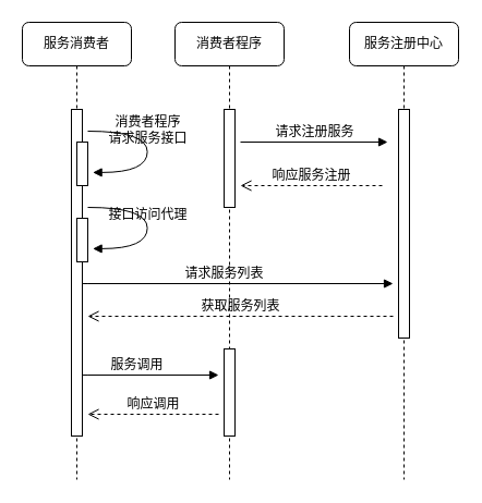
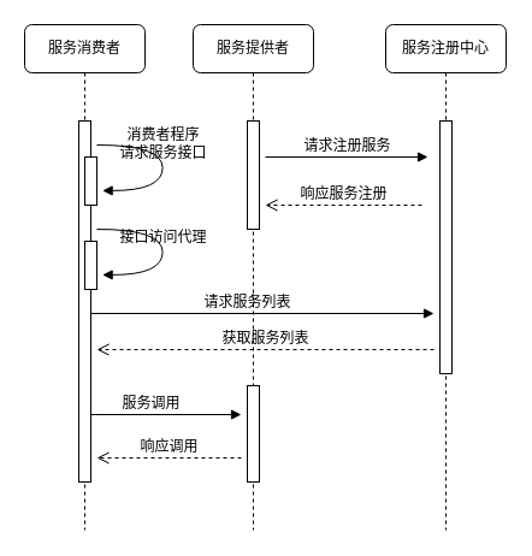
  <mxCell id="0" />
  <mxCell id="1" parent="0" />
- <mxCell id="2" value="消费者程序" style="shape=umlLifeline;perimeter=lifelinePerimeter;whiteSpace=wrap;html=1;container=1;collapsible=0;recursiveResize=0;outlineConnect=0;rounded=1;shadow=0;comic=0;labelBackgroundColor=none;strokeWidth=1;fontFamily=Verdana;fontSize=12;align=center;" parent="1" vertex="1"><mxGeometry x="160" y="20" width="100" height="420" as="geometry" /></mxCell>
+ <mxCell id="2" value="服务提供者" style="shape=umlLifeline;perimeter=lifelinePerimeter;whiteSpace=wrap;html=1;container=1;collapsible=0;recursiveResize=0;outlineConnect=0;rounded=1;shadow=0;comic=0;labelBackgroundColor=none;strokeWidth=1;fontFamily=Verdana;fontSize=12;align=center;" parent="1" vertex="1"><mxGeometry x="160" y="20" width="100" height="420" as="geometry" /></mxCell>
  <mxCell id="3" value="" style="html=1;points=[];perimeter=orthogonalPerimeter;rounded=0;shadow=0;comic=0;labelBackgroundColor=none;strokeWidth=1;fontFamily=Verdana;fontSize=12;align=center;" vertex="1" parent="2"><mxGeometry x="45" y="80" width="10" height="90" as="geometry" /></mxCell>
  <mxCell id="4" value="" style="html=1;points=[];perimeter=orthogonalPerimeter;rounded=0;shadow=0;comic=0;labelBackgroundColor=none;strokeWidth=1;fontFamily=Verdana;fontSize=12;align=center;" vertex="1" parent="2"><mxGeometry x="45" y="300" width="10" height="80" as="geometry" /></mxCell>
  <mxCell id="5" value="服务注册中心" style="shape=umlLifeline;perimeter=lifelinePerimeter;whiteSpace=wrap;html=1;container=1;collapsible=0;recursiveResize=0;outlineConnect=0;rounded=1;shadow=0;comic=0;labelBackgroundColor=none;strokeWidth=1;fontFamily=Verdana;fontSize=12;align=center;" parent="1" vertex="1"><mxGeometry x="320" y="20" width="100" height="420" as="geometry" /></mxCell>
  <mxCell id="6" value="" style="html=1;points=[];perimeter=orthogonalPerimeter;rounded=0;shadow=0;comic=0;labelBackgroundColor=none;strokeWidth=1;fontFamily=Verdana;fontSize=12;align=center;" parent="5" vertex="1"><mxGeometry x="45" y="80" width="10" height="210" as="geometry" /></mxCell>
  <mxCell id="7" value="服务消费者" style="shape=umlLifeline;perimeter=lifelinePerimeter;whiteSpace=wrap;html=1;container=1;collapsible=0;recursiveResize=0;outlineConnect=0;rounded=1;shadow=0;comic=0;labelBackgroundColor=none;strokeWidth=1;fontFamily=Verdana;fontSize=12;align=center;" parent="1" vertex="1"><mxGeometry x="20" y="20" width="100" height="420" as="geometry" /></mxCell>
  <mxCell id="8" value="" style="html=1;points=[];perimeter=orthogonalPerimeter;rounded=0;shadow=0;comic=0;labelBackgroundColor=none;strokeWidth=1;fontFamily=Verdana;fontSize=12;align=center;" parent="7" vertex="1"><mxGeometry x="45" y="80" width="10" height="300" as="geometry" /></mxCell>
  <mxCell id="9" value="" style="html=1;points=[];perimeter=orthogonalPerimeter;rounded=0;shadow=0;comic=0;labelBackgroundColor=none;strokeWidth=1;fontFamily=Verdana;fontSize=12;align=center;" vertex="1" parent="7"><mxGeometry x="50" y="110" width="10" height="40" as="geometry" /></mxCell>
  <mxCell id="10" value="" style="html=1;points=[];perimeter=orthogonalPerimeter;rounded=0;shadow=0;comic=0;labelBackgroundColor=none;strokeWidth=1;fontFamily=Verdana;fontSize=12;align=center;" vertex="1" parent="7"><mxGeometry x="50" y="180" width="10" height="40" as="geometry" /></mxCell>
  <mxCell id="11" value="请求服务列表" style="html=1;verticalAlign=bottom;endArrow=block;labelBackgroundColor=none;fontFamily=Verdana;fontSize=12;edgeStyle=elbowEdgeStyle;elbow=vertical;" edge="1" parent="1"><mxGeometry relative="1" as="geometry"><mxPoint x="90" y="260" as="sourcePoint" /><Array as="points"><mxPoint x="70" y="260" /></Array><mxPoint x="360" y="260" as="targetPoint" /></mxGeometry></mxCell>
  <mxCell id="12" value="获取服务列表" style="html=1;verticalAlign=bottom;endArrow=open;dashed=1;endSize=8;labelBackgroundColor=none;fontFamily=Verdana;fontSize=12;" edge="1" parent="1"><mxGeometry relative="1" as="geometry"><mxPoint x="80" y="290" as="targetPoint" /><mxPoint x="360" y="290" as="sourcePoint" /></mxGeometry></mxCell>
  <mxCell id="13" value="消费者程序&lt;br&gt;请求服务接口" style="html=1;verticalAlign=bottom;endArrow=block;labelBackgroundColor=none;fontFamily=Verdana;fontSize=12;elbow=vertical;edgeStyle=orthogonalEdgeStyle;curved=1;entryX=1;entryY=0.286;entryPerimeter=0;exitX=1.038;exitY=0.345;exitPerimeter=0;" edge="1" parent="1"><mxGeometry relative="1" as="geometry"><mxPoint x="80" y="120" as="sourcePoint" /><mxPoint x="84.62" y="157.92" as="targetPoint" /><Array as="points"><mxPoint x="134.62" y="119.9" /><mxPoint x="134.62" y="157.9" /></Array></mxGeometry></mxCell>
  <mxCell id="14" value="接口访问代理" style="html=1;verticalAlign=bottom;endArrow=block;labelBackgroundColor=none;fontFamily=Verdana;fontSize=12;elbow=vertical;edgeStyle=orthogonalEdgeStyle;curved=1;entryX=1;entryY=0.286;entryPerimeter=0;exitX=1.038;exitY=0.345;exitPerimeter=0;" edge="1" parent="1"><mxGeometry relative="1" as="geometry"><mxPoint x="80" y="190" as="sourcePoint" /><mxPoint x="84.62" y="227.92" as="targetPoint" /><Array as="points"><mxPoint x="134.62" y="189.9" /><mxPoint x="134.62" y="227.9" /></Array></mxGeometry></mxCell>
  <mxCell id="15" value="请求注册服务" style="html=1;verticalAlign=bottom;endArrow=block;labelBackgroundColor=none;fontFamily=Verdana;fontSize=12;edgeStyle=elbowEdgeStyle;elbow=vertical;" edge="1" parent="1"><mxGeometry relative="1" as="geometry"><mxPoint x="220" y="130" as="sourcePoint" /><mxPoint x="355" y="130" as="targetPoint" /></mxGeometry></mxCell>
  <mxCell id="16" value="响应服务注册" style="html=1;verticalAlign=bottom;endArrow=open;dashed=1;endSize=8;labelBackgroundColor=none;fontFamily=Verdana;fontSize=12;" edge="1" parent="1"><mxGeometry relative="1" as="geometry"><mxPoint x="220" y="170" as="targetPoint" /><mxPoint x="350" y="170" as="sourcePoint" /></mxGeometry></mxCell>
  <mxCell id="17" value="服务调用" style="html=1;verticalAlign=bottom;endArrow=block;labelBackgroundColor=none;fontFamily=Verdana;fontSize=12;edgeStyle=elbowEdgeStyle;elbow=vertical;" edge="1" parent="1"><mxGeometry relative="1" as="geometry"><mxPoint x="90" y="344" as="sourcePoint" /><Array as="points"><mxPoint x="70" y="344" /></Array><mxPoint x="200" y="344" as="targetPoint" /></mxGeometry></mxCell>
  <mxCell id="18" value="响应调用" style="html=1;verticalAlign=bottom;endArrow=open;dashed=1;endSize=8;labelBackgroundColor=none;fontFamily=Verdana;fontSize=12;" edge="1" parent="1"><mxGeometry relative="1" as="geometry"><mxPoint x="80" y="380" as="targetPoint" /><mxPoint x="200" y="380" as="sourcePoint" /></mxGeometry></mxCell>
